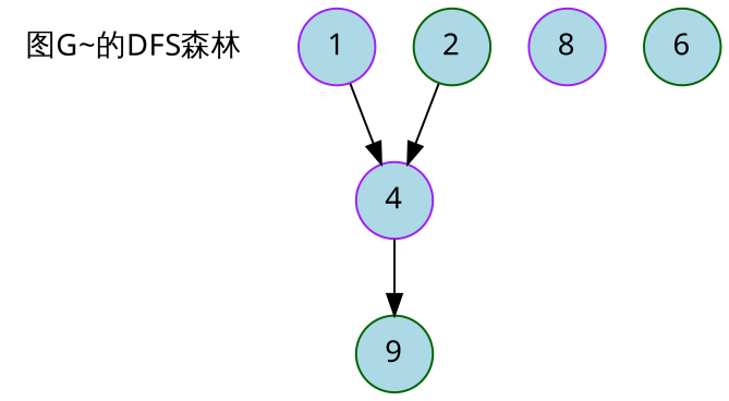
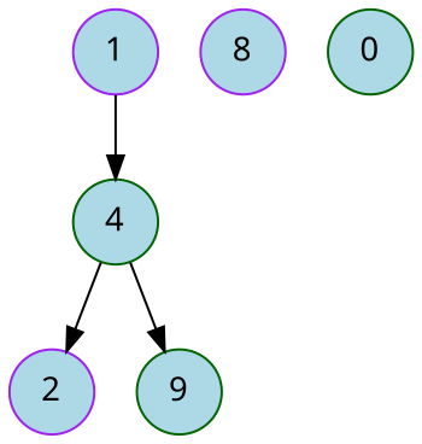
  digraph {
    node [color=darkgreen fontname=FangSong shape=circle fillcolor=lightblue style=filled]
    edge [fontname=FangSong]
-   n1 [label="图G~的DFS森林" shape=plaintext fillcolor="" style=""]
    1 [color=purple]
-   4 [color=purple]
-   2
+   4
+   2 [color=purple]
    n5 [label=9]
    n6 [color=purple label=8]
-   6
+   6 [label=0]
    1 -> 4
-   2 -> 4
+   4 -> 2
    4 -> n5
  }
